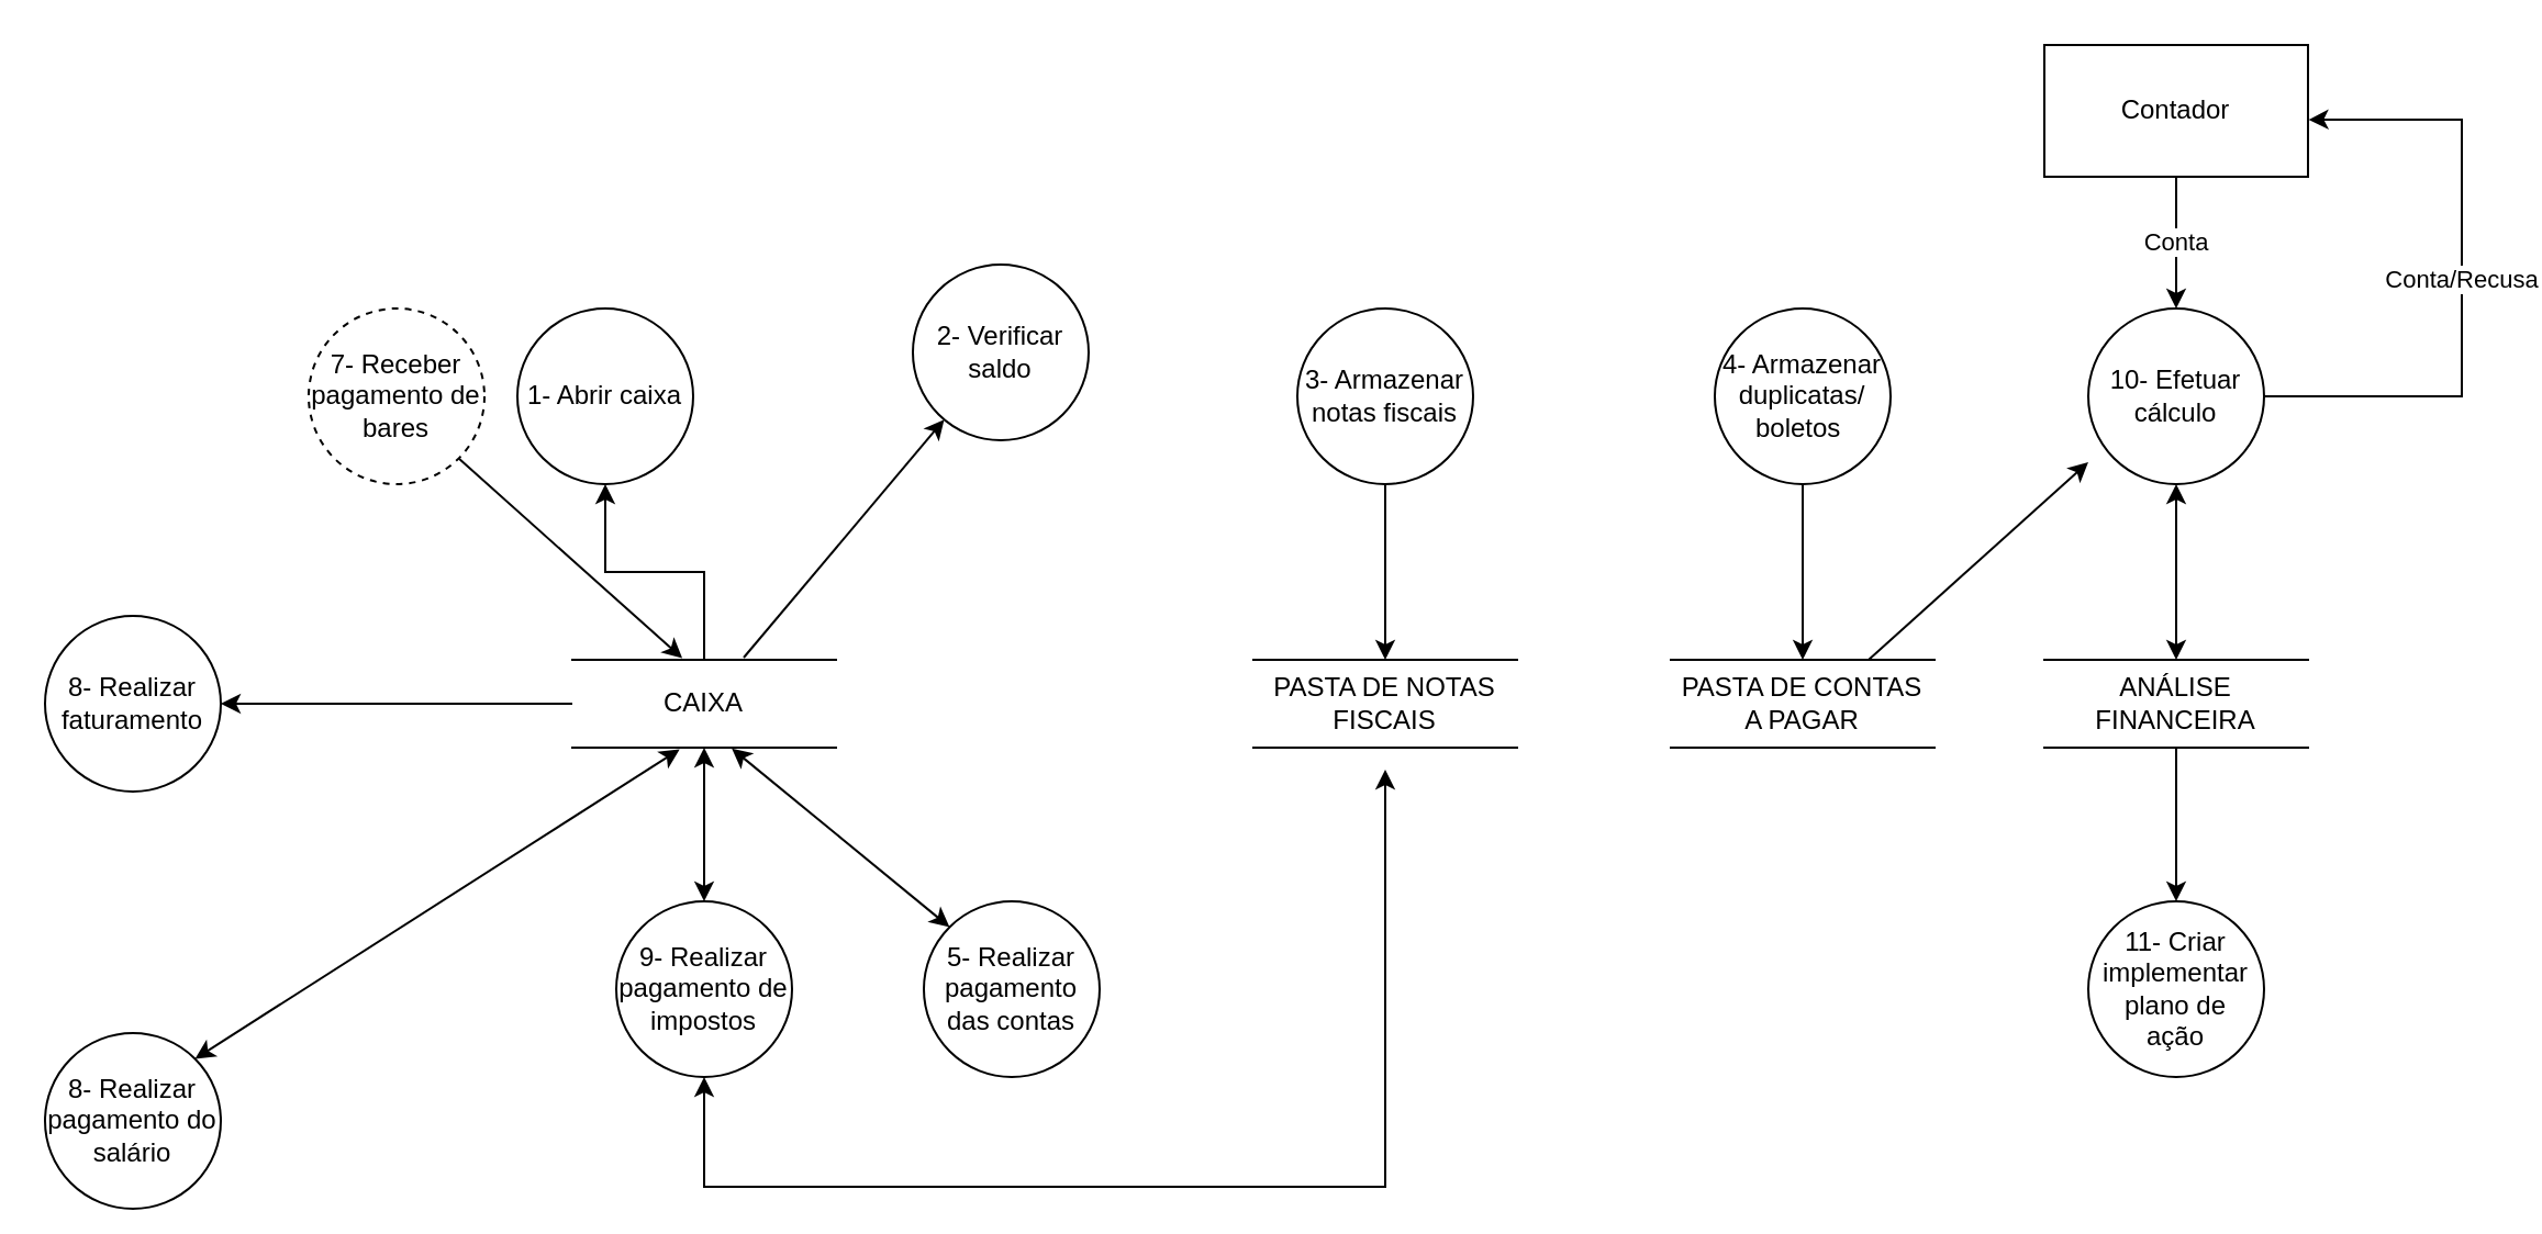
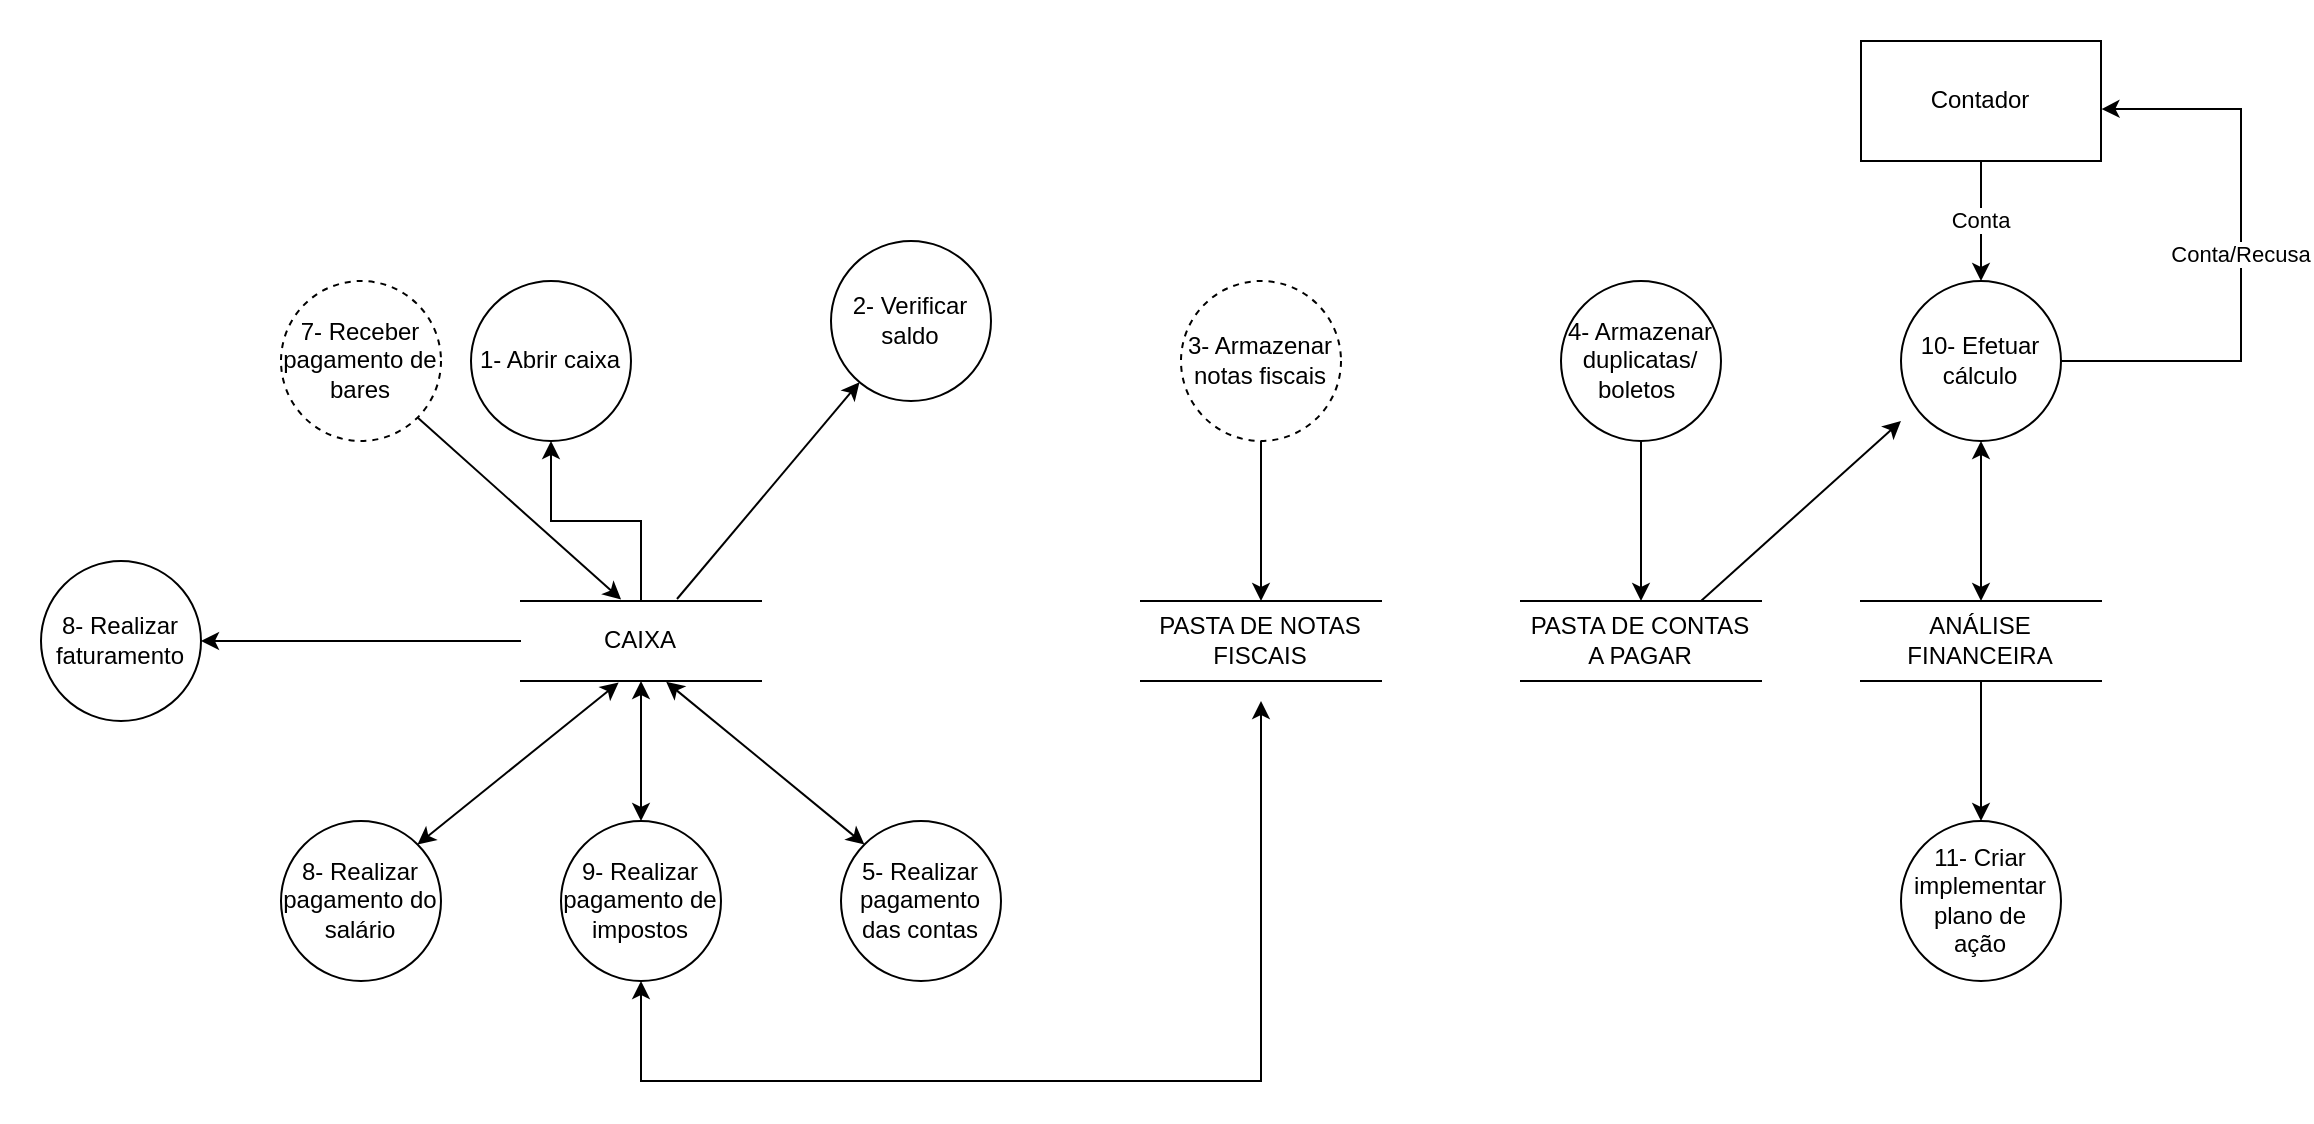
  <mxCell id="0" />
  <mxCell id="1" parent="0" />
  <mxCell id="2" value="Conta" style="edgeStyle=orthogonalEdgeStyle;rounded=0;orthogonalLoop=1;jettySize=auto;html=1;exitX=0.5;exitY=1;exitDx=0;exitDy=0;entryX=0.5;entryY=0;entryDx=0;entryDy=0;startArrow=none;startFill=0;" parent="1" source="3" target="17" edge="1"><mxGeometry relative="1" as="geometry"><Array as="points"><mxPoint x="990" y="110" /><mxPoint x="990" y="110" /></Array></mxGeometry></mxCell>
  <mxCell id="3" value="Contador" style="rounded=0;whiteSpace=wrap;html=1;" parent="1" vertex="1"><mxGeometry x="930" y="20" width="120" height="60" as="geometry" /></mxCell>
  <mxCell id="4" value="1- Abrir caixa" style="ellipse;whiteSpace=wrap;html=1;aspect=fixed;" parent="1" vertex="1"><mxGeometry x="235" y="140" width="80" height="80" as="geometry" /></mxCell>
  <mxCell id="5" style="edgeStyle=orthogonalEdgeStyle;rounded=0;orthogonalLoop=1;jettySize=auto;html=1;exitX=0.5;exitY=0;exitDx=0;exitDy=0;entryX=0.5;entryY=1;entryDx=0;entryDy=0;" edge="1" parent="1" source="6" target="4"><mxGeometry relative="1" as="geometry" /></mxCell>
  <mxCell id="6" value="CAIXA" style="shape=partialRectangle;whiteSpace=wrap;html=1;left=0;right=0;fillColor=none;" parent="1" vertex="1"><mxGeometry x="260" y="300" width="120" height="40" as="geometry" /></mxCell>
  <mxCell id="7" style="edgeStyle=orthogonalEdgeStyle;rounded=0;orthogonalLoop=1;jettySize=auto;html=1;exitX=0.5;exitY=1;exitDx=0;exitDy=0;entryX=0.5;entryY=0;entryDx=0;entryDy=0;" edge="1" parent="1" source="8" target="31"><mxGeometry relative="1" as="geometry" /></mxCell>
- <mxCell id="8" value="3- Armazenar notas fiscais" style="ellipse;whiteSpace=wrap;html=1;aspect=fixed;" parent="1" vertex="1"><mxGeometry x="590" y="140" width="80" height="80" as="geometry" /></mxCell>
+ <mxCell id="8" value="3- Armazenar notas fiscais" style="ellipse;whiteSpace=wrap;html=1;aspect=fixed;dashed=1;" parent="1" vertex="1"><mxGeometry x="590" y="140" width="80" height="80" as="geometry" /></mxCell>
  <mxCell id="9" style="edgeStyle=orthogonalEdgeStyle;rounded=0;orthogonalLoop=1;jettySize=auto;html=1;exitX=0.5;exitY=1;exitDx=0;exitDy=0;entryX=0.5;entryY=0;entryDx=0;entryDy=0;" edge="1" parent="1" source="10" target="24"><mxGeometry relative="1" as="geometry" /></mxCell>
  <mxCell id="10" value="4- Armazenar duplicatas/&lt;br&gt;boletos&amp;nbsp;" style="ellipse;whiteSpace=wrap;html=1;aspect=fixed;" parent="1" vertex="1"><mxGeometry x="780" y="140" width="80" height="80" as="geometry" /></mxCell>
  <mxCell id="11" value="2- Verificar saldo" style="ellipse;whiteSpace=wrap;html=1;aspect=fixed;" parent="1" vertex="1"><mxGeometry x="415" y="120" width="80" height="80" as="geometry" /></mxCell>
  <mxCell id="12" value="5- Realizar pagamento das contas" style="ellipse;whiteSpace=wrap;html=1;aspect=fixed;" parent="1" vertex="1"><mxGeometry x="420" y="410" width="80" height="80" as="geometry" /></mxCell>
  <mxCell id="13" value="8- Realizar faturamento" style="ellipse;whiteSpace=wrap;html=1;aspect=fixed;" parent="1" vertex="1"><mxGeometry x="20" y="280" width="80" height="80" as="geometry" /></mxCell>
  <mxCell id="14" value="7- Receber pagamento de bares" style="ellipse;whiteSpace=wrap;html=1;aspect=fixed;dashed=1;" parent="1" vertex="1"><mxGeometry x="140" y="140" width="80" height="80" as="geometry" /></mxCell>
  <mxCell id="15" style="edgeStyle=orthogonalEdgeStyle;rounded=0;orthogonalLoop=1;jettySize=auto;html=1;exitX=0.5;exitY=0;exitDx=0;exitDy=0;startArrow=classic;startFill=1;entryX=0.5;entryY=1;entryDx=0;entryDy=0;" parent="1" source="27" target="17" edge="1"><mxGeometry relative="1" as="geometry"><mxPoint x="990" y="270" as="sourcePoint" /></mxGeometry></mxCell>
  <mxCell id="16" value="Conta/Recusa" style="edgeStyle=orthogonalEdgeStyle;rounded=0;orthogonalLoop=1;jettySize=auto;html=1;exitX=1;exitY=0.5;exitDx=0;exitDy=0;startArrow=none;startFill=0;entryX=1.002;entryY=0.567;entryDx=0;entryDy=0;entryPerimeter=0;" parent="1" source="17" target="3" edge="1"><mxGeometry relative="1" as="geometry"><mxPoint x="1110" y="40" as="targetPoint" /><Array as="points"><mxPoint x="1120" y="180" /><mxPoint x="1120" y="54" /><mxPoint x="1052" y="54" /></Array></mxGeometry></mxCell>
  <mxCell id="17" value="10- Efetuar cálculo" style="ellipse;whiteSpace=wrap;html=1;aspect=fixed;" parent="1" vertex="1"><mxGeometry x="950" y="140" width="80" height="80" as="geometry" /></mxCell>
- <mxCell id="18" value="8- Realizar pagamento do salário" style="ellipse;whiteSpace=wrap;html=1;aspect=fixed;" parent="1" vertex="1"><mxGeometry x="20" y="470" width="80" height="80" as="geometry" /></mxCell>
+ <mxCell id="18" value="8- Realizar pagamento do salário" style="ellipse;whiteSpace=wrap;html=1;aspect=fixed;" parent="1" vertex="1"><mxGeometry x="140" y="410" width="80" height="80" as="geometry" /></mxCell>
  <mxCell id="19" value="" style="edgeStyle=orthogonalEdgeStyle;rounded=0;orthogonalLoop=1;jettySize=auto;html=1;startArrow=classic;startFill=1;" parent="1" source="21" target="6" edge="1"><mxGeometry relative="1" as="geometry" /></mxCell>
  <mxCell id="20" style="edgeStyle=orthogonalEdgeStyle;rounded=0;orthogonalLoop=1;jettySize=auto;html=1;exitX=0.5;exitY=1;exitDx=0;exitDy=0;startArrow=classic;startFill=1;" edge="1" parent="1" source="21"><mxGeometry relative="1" as="geometry"><mxPoint x="630" y="350" as="targetPoint" /><Array as="points"><mxPoint x="320" y="540" /><mxPoint x="630" y="540" /></Array></mxGeometry></mxCell>
  <mxCell id="21" value="9- Realizar pagamento de impostos" style="ellipse;whiteSpace=wrap;html=1;aspect=fixed;" parent="1" vertex="1"><mxGeometry x="280" y="410" width="80" height="80" as="geometry" /></mxCell>
  <mxCell id="22" style="edgeStyle=orthogonalEdgeStyle;rounded=0;orthogonalLoop=1;jettySize=auto;html=1;exitX=0.5;exitY=1;exitDx=0;exitDy=0;entryX=0.5;entryY=0;entryDx=0;entryDy=0;startArrow=none;startFill=0;" parent="1" source="27" target="23" edge="1"><mxGeometry relative="1" as="geometry" /></mxCell>
  <mxCell id="23" value="11- Criar implementar plano de &lt;br&gt;ação" style="ellipse;whiteSpace=wrap;html=1;aspect=fixed;" parent="1" vertex="1"><mxGeometry x="950" y="410" width="80" height="80" as="geometry" /></mxCell>
  <mxCell id="24" value="PASTA DE CONTAS A PAGAR" style="shape=partialRectangle;whiteSpace=wrap;html=1;left=0;right=0;fillColor=none;" parent="1" vertex="1"><mxGeometry x="760" y="300" width="120" height="40" as="geometry" /></mxCell>
  <mxCell id="25" value="" style="endArrow=classic;html=1;exitX=1;exitY=0;exitDx=0;exitDy=0;entryX=0.407;entryY=1.019;entryDx=0;entryDy=0;entryPerimeter=0;startArrow=classic;startFill=1;" parent="1" source="18" target="6" edge="1"><mxGeometry width="50" height="50" relative="1" as="geometry"><mxPoint x="210" y="420" as="sourcePoint" /><mxPoint x="300" y="340" as="targetPoint" /></mxGeometry></mxCell>
  <mxCell id="26" value="" style="endArrow=classic;html=1;exitX=0;exitY=0;exitDx=0;exitDy=0;entryX=0.605;entryY=1.01;entryDx=0;entryDy=0;entryPerimeter=0;startArrow=classic;startFill=1;" parent="1" source="12" target="6" edge="1"><mxGeometry width="50" height="50" relative="1" as="geometry"><mxPoint x="400" y="410" as="sourcePoint" /><mxPoint x="280" y="320" as="targetPoint" /></mxGeometry></mxCell>
  <mxCell id="27" value="ANÁLISE FINANCEIRA" style="shape=partialRectangle;whiteSpace=wrap;html=1;left=0;right=0;fillColor=none;" parent="1" vertex="1"><mxGeometry x="930" y="300" width="120" height="40" as="geometry" /></mxCell>
  <mxCell id="28" value="" style="endArrow=classic;html=1;exitX=0;exitY=0.5;exitDx=0;exitDy=0;entryX=1;entryY=0.5;entryDx=0;entryDy=0;" parent="1" source="6" target="13" edge="1"><mxGeometry width="50" height="50" relative="1" as="geometry"><mxPoint x="288" y="340" as="sourcePoint" /><mxPoint x="80" y="420" as="targetPoint" /></mxGeometry></mxCell>
  <mxCell id="29" value="" style="endArrow=classic;html=1;entryX=0.417;entryY=-0.018;entryDx=0;entryDy=0;entryPerimeter=0;exitX=1;exitY=1;exitDx=0;exitDy=0;" parent="1" source="14" target="6" edge="1"><mxGeometry width="50" height="50" relative="1" as="geometry"><mxPoint x="230" y="230" as="sourcePoint" /><mxPoint x="180" y="280" as="targetPoint" /></mxGeometry></mxCell>
  <mxCell id="30" value="" style="endArrow=classic;html=1;exitX=0.65;exitY=-0.025;exitDx=0;exitDy=0;exitPerimeter=0;" edge="1" parent="1" source="6" target="11"><mxGeometry width="50" height="50" relative="1" as="geometry"><mxPoint x="350" y="290" as="sourcePoint" /><mxPoint x="430" y="220" as="targetPoint" /></mxGeometry></mxCell>
  <mxCell id="31" value="PASTA DE NOTAS FISCAIS" style="shape=partialRectangle;whiteSpace=wrap;html=1;left=0;right=0;fillColor=none;" vertex="1" parent="1"><mxGeometry x="570" y="300" width="120" height="40" as="geometry" /></mxCell>
  <mxCell id="32" value="" style="endArrow=classic;html=1;" edge="1" parent="1"><mxGeometry width="50" height="50" relative="1" as="geometry"><mxPoint x="850" y="300" as="sourcePoint" /><mxPoint x="950" y="210" as="targetPoint" /></mxGeometry></mxCell>
